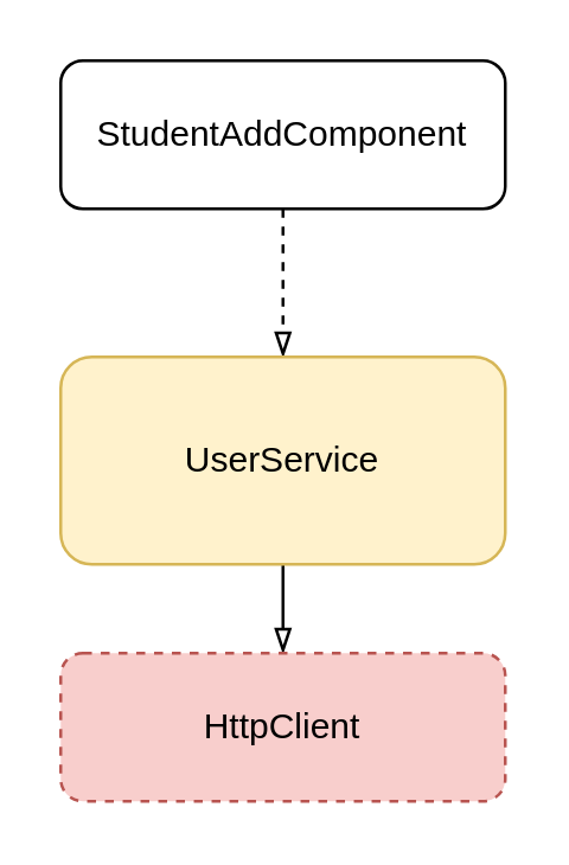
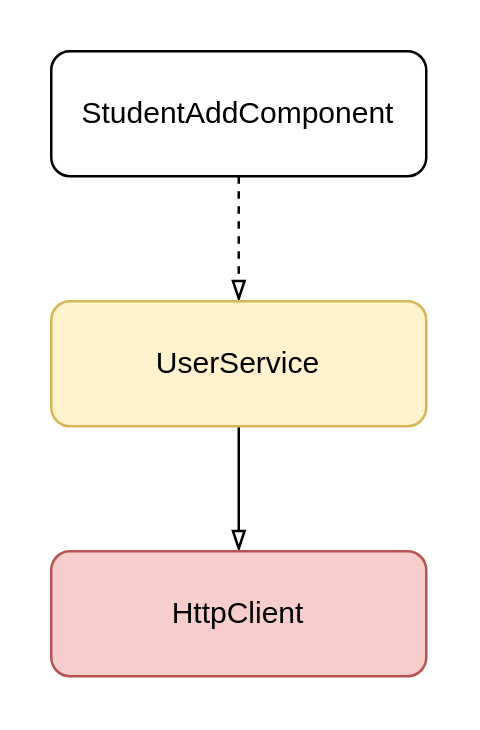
  <mxCell id="0" />
  <mxCell id="1" parent="0" />
  <mxCell id="2" value="" style="edgeStyle=orthogonalEdgeStyle;rounded=0;orthogonalLoop=1;jettySize=auto;html=1;endArrow=blockThin;endFill=0;dashed=1;" edge="1" parent="1" source="3" target="5"><mxGeometry relative="1" as="geometry" /></mxCell>
  <mxCell id="3" value="StudentAddComponent" style="rounded=1;whiteSpace=wrap;html=1;" vertex="1" parent="1"><mxGeometry x="20" y="20" width="150" height="50" as="geometry" /></mxCell>
  <mxCell id="4" value="" style="edgeStyle=orthogonalEdgeStyle;rounded=0;orthogonalLoop=1;jettySize=auto;html=1;endArrow=blockThin;endFill=0;" edge="1" parent="1" source="5" target="6"><mxGeometry relative="1" as="geometry" /></mxCell>
- <mxCell id="5" value="UserService" style="rounded=1;whiteSpace=wrap;html=1;fillColor=#fff2cc;strokeColor=#d6b656;" vertex="1" parent="1"><mxGeometry x="20" y="120" width="150" height="70" as="geometry" /></mxCell>
- <mxCell id="6" value="HttpClient" style="rounded=1;whiteSpace=wrap;html=1;fillColor=#f8cecc;strokeColor=#b85450;dashed=1;" vertex="1" parent="1"><mxGeometry x="20" y="220" width="150" height="50" as="geometry" /></mxCell>
+ <mxCell id="5" value="UserService" style="rounded=1;whiteSpace=wrap;html=1;fillColor=#fff2cc;strokeColor=#d6b656;" vertex="1" parent="1"><mxGeometry x="20" y="120" width="150" height="50" as="geometry" /></mxCell>
+ <mxCell id="6" value="HttpClient" style="rounded=1;whiteSpace=wrap;html=1;fillColor=#f8cecc;strokeColor=#b85450;" vertex="1" parent="1"><mxGeometry x="20" y="220" width="150" height="50" as="geometry" /></mxCell>
